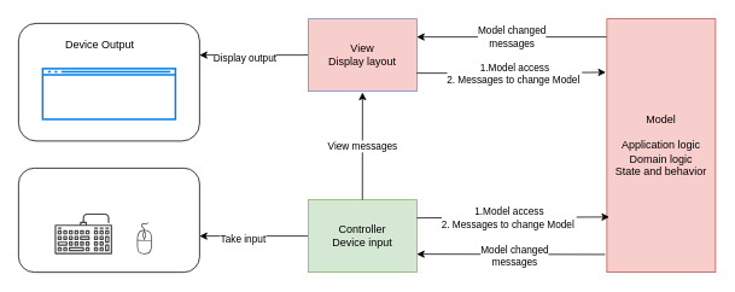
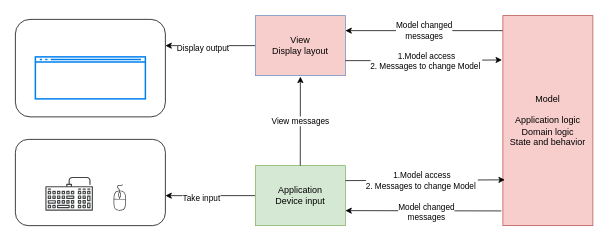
  <mxCell id="0" />
  <mxCell id="1" parent="0" />
  <mxCell id="2" value="" style="rounded=0;orthogonalLoop=1;jettySize=auto;html=1;edgeStyle=elbowEdgeStyle;elbow=vertical;" edge="1" parent="1" source="4" target="15"><mxGeometry relative="1" as="geometry" /></mxCell>
  <mxCell id="3" value="Take input" style="edgeLabel;html=1;align=center;verticalAlign=middle;resizable=0;points=[];" vertex="1" connectable="0" parent="2"><mxGeometry x="0.211" y="2" relative="1" as="geometry"><mxPoint as="offset" /></mxGeometry></mxCell>
- <mxCell id="4" value="Controller&lt;br&gt;Device input" style="rounded=0;whiteSpace=wrap;html=1;fillColor=#d5e8d4;strokeColor=#82b366;" vertex="1" parent="1"><mxGeometry x="340" y="220" width="120" height="80" as="geometry" /></mxCell>
+ <mxCell id="4" value="Application&lt;br&gt;Device input" style="rounded=0;whiteSpace=wrap;html=1;fillColor=#d5e8d4;strokeColor=#82b366;" vertex="1" parent="1"><mxGeometry x="340" y="220" width="120" height="80" as="geometry" /></mxCell>
  <mxCell id="5" style="rounded=0;orthogonalLoop=1;jettySize=auto;html=1;exitX=-0.017;exitY=0.93;exitDx=0;exitDy=0;exitPerimeter=0;entryX=1;entryY=0.75;entryDx=0;entryDy=0;edgeStyle=elbowEdgeStyle;elbow=vertical;" edge="1" parent="1" source="8" target="4"><mxGeometry relative="1" as="geometry"><mxPoint x="600" y="200" as="sourcePoint" /><mxPoint x="480" y="261" as="targetPoint" /></mxGeometry></mxCell>
  <mxCell id="6" value="Model changed&lt;br&gt;messages" style="edgeLabel;html=1;align=center;verticalAlign=middle;resizable=0;points=[];" vertex="1" connectable="0" parent="5"><mxGeometry x="0.222" y="1" relative="1" as="geometry"><mxPoint x="26" as="offset" /></mxGeometry></mxCell>
  <mxCell id="7" value="Model changed&lt;br&gt;messages" style="edgeStyle=orthogonalEdgeStyle;rounded=0;orthogonalLoop=1;jettySize=auto;html=1;entryX=1;entryY=0.25;entryDx=0;entryDy=0;" edge="1" parent="1" source="8" target="11"><mxGeometry relative="1" as="geometry"><Array as="points"><mxPoint x="570" y="40" /><mxPoint x="570" y="40" /></Array></mxGeometry></mxCell>
  <mxCell id="8" value="Model&lt;br&gt;&lt;br&gt;Application logic&lt;br&gt;Domain logic&lt;br&gt;State and behavior" style="rounded=0;whiteSpace=wrap;html=1;fillColor=#f8cecc;strokeColor=#b85450;" vertex="1" parent="1"><mxGeometry x="670" y="20" width="120" height="280" as="geometry" /></mxCell>
  <mxCell id="9" style="rounded=0;orthogonalLoop=1;jettySize=auto;html=1;edgeStyle=elbowEdgeStyle;elbow=vertical;" edge="1" parent="1" source="11"><mxGeometry relative="1" as="geometry"><mxPoint x="220" y="59.966" as="targetPoint" /></mxGeometry></mxCell>
  <mxCell id="10" value="Display output" style="edgeLabel;html=1;align=center;verticalAlign=middle;resizable=0;points=[];" vertex="1" connectable="0" parent="9"><mxGeometry x="0.177" y="3" relative="1" as="geometry"><mxPoint as="offset" /></mxGeometry></mxCell>
  <mxCell id="11" value="View&lt;br&gt;Display layout" style="rounded=0;whiteSpace=wrap;html=1;fillColor=#f8cecc;strokeColor=#6c8ebf;" vertex="1" parent="1"><mxGeometry x="340" y="20" width="120" height="80" as="geometry" /></mxCell>
  <mxCell id="12" value="View messages" style="edgeStyle=elbowEdgeStyle;rounded=0;orthogonalLoop=1;jettySize=auto;html=1;entryX=0.558;entryY=1.017;entryDx=0;entryDy=0;entryPerimeter=0;elbow=horizontal;" edge="1" parent="1"><mxGeometry relative="1" as="geometry"><mxPoint x="399.87" y="220" as="sourcePoint" /><mxPoint x="399.83" y="101.36" as="targetPoint" /></mxGeometry></mxCell>
  <mxCell id="13" style="rounded=0;orthogonalLoop=1;jettySize=auto;html=1;exitX=1;exitY=0.25;exitDx=0;exitDy=0;entryX=0.022;entryY=0.782;entryDx=0;entryDy=0;entryPerimeter=0;" edge="1" parent="1" source="4" target="8"><mxGeometry relative="1" as="geometry"><mxPoint x="470" y="232.74" as="sourcePoint" /><mxPoint x="600" y="230" as="targetPoint" /></mxGeometry></mxCell>
  <mxCell id="14" value="1.Model access&lt;br&gt;2. Messages to change Model&amp;nbsp;" style="edgeLabel;html=1;align=center;verticalAlign=middle;resizable=0;points=[];" vertex="1" connectable="0" parent="13"><mxGeometry x="-0.036" relative="1" as="geometry"><mxPoint as="offset" /></mxGeometry></mxCell>
  <mxCell id="15" value="" style="rounded=1;whiteSpace=wrap;html=1;container=0;" vertex="1" parent="1"><mxGeometry x="20" y="185" width="200" height="115" as="geometry" /></mxCell>
  <mxCell id="16" value="" style="sketch=0;pointerEvents=1;shadow=0;dashed=0;html=1;strokeColor=none;fillColor=#434445;aspect=fixed;labelPosition=center;verticalLabelPosition=bottom;verticalAlign=top;align=center;outlineConnect=0;shape=mxgraph.vvd.keyboard;container=0;" vertex="1" parent="1"><mxGeometry x="60" y="235" width="63.38" height="45" as="geometry" /></mxCell>
  <mxCell id="17" value="" style="sketch=0;pointerEvents=1;shadow=0;dashed=0;html=1;strokeColor=none;fillColor=#434445;aspect=fixed;labelPosition=center;verticalLabelPosition=bottom;verticalAlign=top;align=center;outlineConnect=0;shape=mxgraph.vvd.mouse;container=0;" vertex="1" parent="1"><mxGeometry x="150.5" y="245" width="17.15" height="35" as="geometry" /></mxCell>
  <mxCell id="18" value="" style="rounded=1;whiteSpace=wrap;html=1;container=0;" vertex="1" parent="1"><mxGeometry x="20" y="25" width="200" height="130" as="geometry" /></mxCell>
  <mxCell id="19" value="" style="html=1;verticalLabelPosition=bottom;align=center;labelBackgroundColor=#ffffff;verticalAlign=top;strokeWidth=2;strokeColor=#0080F0;shadow=0;dashed=0;shape=mxgraph.ios7.icons.window;container=0;" vertex="1" parent="1"><mxGeometry x="46.667" y="75" width="146.667" height="56" as="geometry" /></mxCell>
- <mxCell id="20" value="Device Output" style="text;html=1;align=center;verticalAlign=middle;whiteSpace=wrap;rounded=0;container=0;" vertex="1" parent="1"><mxGeometry x="40" y="35" width="140" height="28" as="geometry" /></mxCell>
  <mxCell id="21" style="edgeStyle=orthogonalEdgeStyle;rounded=0;orthogonalLoop=1;jettySize=auto;html=1;exitX=1;exitY=0.75;exitDx=0;exitDy=0;entryX=-0.01;entryY=0.211;entryDx=0;entryDy=0;entryPerimeter=0;" edge="1" parent="1" source="11" target="8"><mxGeometry relative="1" as="geometry" /></mxCell>
  <mxCell id="22" value="1.Model access&lt;br&gt;2. Messages&amp;nbsp;to change Model&amp;nbsp;" style="edgeLabel;html=1;align=center;verticalAlign=middle;resizable=0;points=[];" vertex="1" connectable="0" parent="21"><mxGeometry y="-2" relative="1" as="geometry"><mxPoint as="offset" /></mxGeometry></mxCell>
